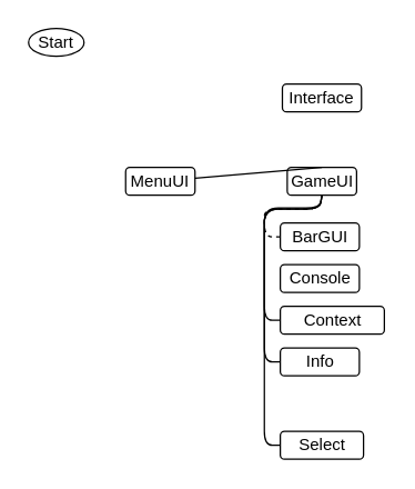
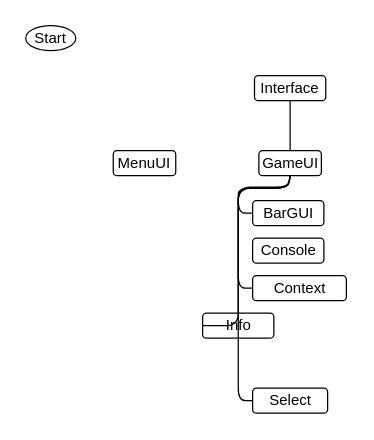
  <mxCell id="0" />
  <mxCell id="1" parent="0" />
  <mxCell id="2" value="Start" style="ellipse;whiteSpace=wrap;html=1;" vertex="1" parent="1"><mxGeometry x="20" y="20" width="40" height="20" as="geometry" /></mxCell>
  <mxCell id="3" value="Interface" style="rounded=1;whiteSpace=wrap;html=1;" vertex="1" parent="1"><mxGeometry x="203" y="60" width="57" height="20" as="geometry" /></mxCell>
  <mxCell id="4" value="MenuUI" style="rounded=1;whiteSpace=wrap;html=1;" vertex="1" parent="1"><mxGeometry x="90" y="120" width="50" height="20" as="geometry" /></mxCell>
  <mxCell id="5" value="GameUI" style="rounded=1;whiteSpace=wrap;html=1;" vertex="1" parent="1"><mxGeometry x="206.5" y="120" width="50" height="20" as="geometry" /></mxCell>
  <mxCell id="6" value="BarGUI" style="rounded=1;whiteSpace=wrap;html=1;" vertex="1" parent="1"><mxGeometry x="201.5" y="160" width="57" height="20" as="geometry" /></mxCell>
  <mxCell id="7" value="Console" style="rounded=1;whiteSpace=wrap;html=1;" vertex="1" parent="1"><mxGeometry x="201.5" y="190" width="57" height="20" as="geometry" /></mxCell>
  <mxCell id="8" value="Context" style="rounded=1;whiteSpace=wrap;html=1;" vertex="1" parent="1"><mxGeometry x="201.5" y="220" width="75" height="20" as="geometry" /></mxCell>
- <mxCell id="9" value="Info" style="rounded=1;whiteSpace=wrap;html=1;" vertex="1" parent="1"><mxGeometry x="201.5" y="250" width="57" height="20" as="geometry" /></mxCell>
+ <mxCell id="9" value="Info" style="rounded=1;whiteSpace=wrap;html=1;" vertex="1" parent="1"><mxGeometry x="161.5" y="250" width="57" height="20" as="geometry" /></mxCell>
  <mxCell id="10" value="Select" style="rounded=1;whiteSpace=wrap;html=1;" vertex="1" parent="1"><mxGeometry x="201.5" y="310" width="60" height="20" as="geometry" /></mxCell>
- <mxCell id="11" value="" style="endArrow=none;html=1;entryX=0.5;entryY=1;entryDx=0;entryDy=0;exitX=0;exitY=0.5;exitDx=0;exitDy=0;dashed=1;" edge="1" parent="1" source="6" target="5"><mxGeometry width="50" height="50" relative="1" as="geometry"><mxPoint x="150" y="200" as="sourcePoint" /><mxPoint x="200" y="150" as="targetPoint" /><Array as="points"><mxPoint x="190" y="170" /><mxPoint x="190" y="150" /><mxPoint x="230" y="150" /></Array></mxGeometry></mxCell>
+ <mxCell id="11" value="" style="endArrow=none;html=1;entryX=0.5;entryY=1;entryDx=0;entryDy=0;exitX=0;exitY=0.5;exitDx=0;exitDy=0;" edge="1" parent="1" source="6" target="5"><mxGeometry width="50" height="50" relative="1" as="geometry"><mxPoint x="150" y="200" as="sourcePoint" /><mxPoint x="200" y="150" as="targetPoint" /><Array as="points"><mxPoint x="190" y="170" /><mxPoint x="190" y="150" /><mxPoint x="230" y="150" /></Array></mxGeometry></mxCell>
  <mxCell id="12" value="" style="endArrow=none;html=1;exitX=0;exitY=0.5;exitDx=0;exitDy=0;entryX=0.5;entryY=1;entryDx=0;entryDy=0;" edge="1" parent="1" source="8" target="5"><mxGeometry width="50" height="50" relative="1" as="geometry"><mxPoint x="201.443" y="200.74" as="sourcePoint" /><mxPoint x="230" y="139" as="targetPoint" /><Array as="points"><mxPoint x="190" y="230" /><mxPoint x="190" y="149.26" /><mxPoint x="230" y="149.26" /></Array></mxGeometry></mxCell>
  <mxCell id="13" value="" style="endArrow=none;html=1;entryX=0.5;entryY=1;entryDx=0;entryDy=0;exitX=0;exitY=0.5;exitDx=0;exitDy=0;" edge="1" parent="1" source="9" target="5"><mxGeometry width="50" height="50" relative="1" as="geometry"><mxPoint x="130" y="240" as="sourcePoint" /><mxPoint x="180" y="150" as="targetPoint" /><Array as="points"><mxPoint x="190" y="260" /><mxPoint x="190" y="150" /><mxPoint x="230" y="150" /></Array></mxGeometry></mxCell>
  <mxCell id="14" value="" style="endArrow=none;html=1;entryX=0.5;entryY=1;entryDx=0;entryDy=0;exitX=0;exitY=0.5;exitDx=0;exitDy=0;" edge="1" parent="1" source="10" target="5"><mxGeometry width="50" height="50" relative="1" as="geometry"><mxPoint x="60" y="315" as="sourcePoint" /><mxPoint x="110" y="265" as="targetPoint" /><Array as="points"><mxPoint x="190" y="320" /><mxPoint x="190" y="150" /><mxPoint x="230" y="150" /></Array></mxGeometry></mxCell>
- <mxCell id="15" value="" style="endArrow=none;html=1;exitX=0.5;exitY=0;exitDx=0;exitDy=0;" edge="1" parent="1" source="5" target="4"><mxGeometry width="50" height="50" relative="1" as="geometry"><mxPoint x="320" y="140" as="sourcePoint" /><mxPoint x="370" y="90" as="targetPoint" /></mxGeometry></mxCell>
+ <mxCell id="15" value="" style="endArrow=none;html=1;exitX=0.5;exitY=0;exitDx=0;exitDy=0;entryX=0.5;entryY=1;entryDx=0;entryDy=0;" edge="1" parent="1" source="5" target="3"><mxGeometry width="50" height="50" relative="1" as="geometry"><mxPoint x="320" y="140" as="sourcePoint" /><mxPoint x="370" y="90" as="targetPoint" /></mxGeometry></mxCell>
